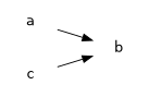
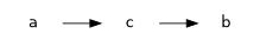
  digraph {
    rankdir=LR
    node [fixedsize=false fontname=Helvetica shape=plaintext]
    edge [color=black fontname=Helvetica rel=yields]
    a
    b
    c
-   a -> b
+   a -> c
    c -> b
  }
